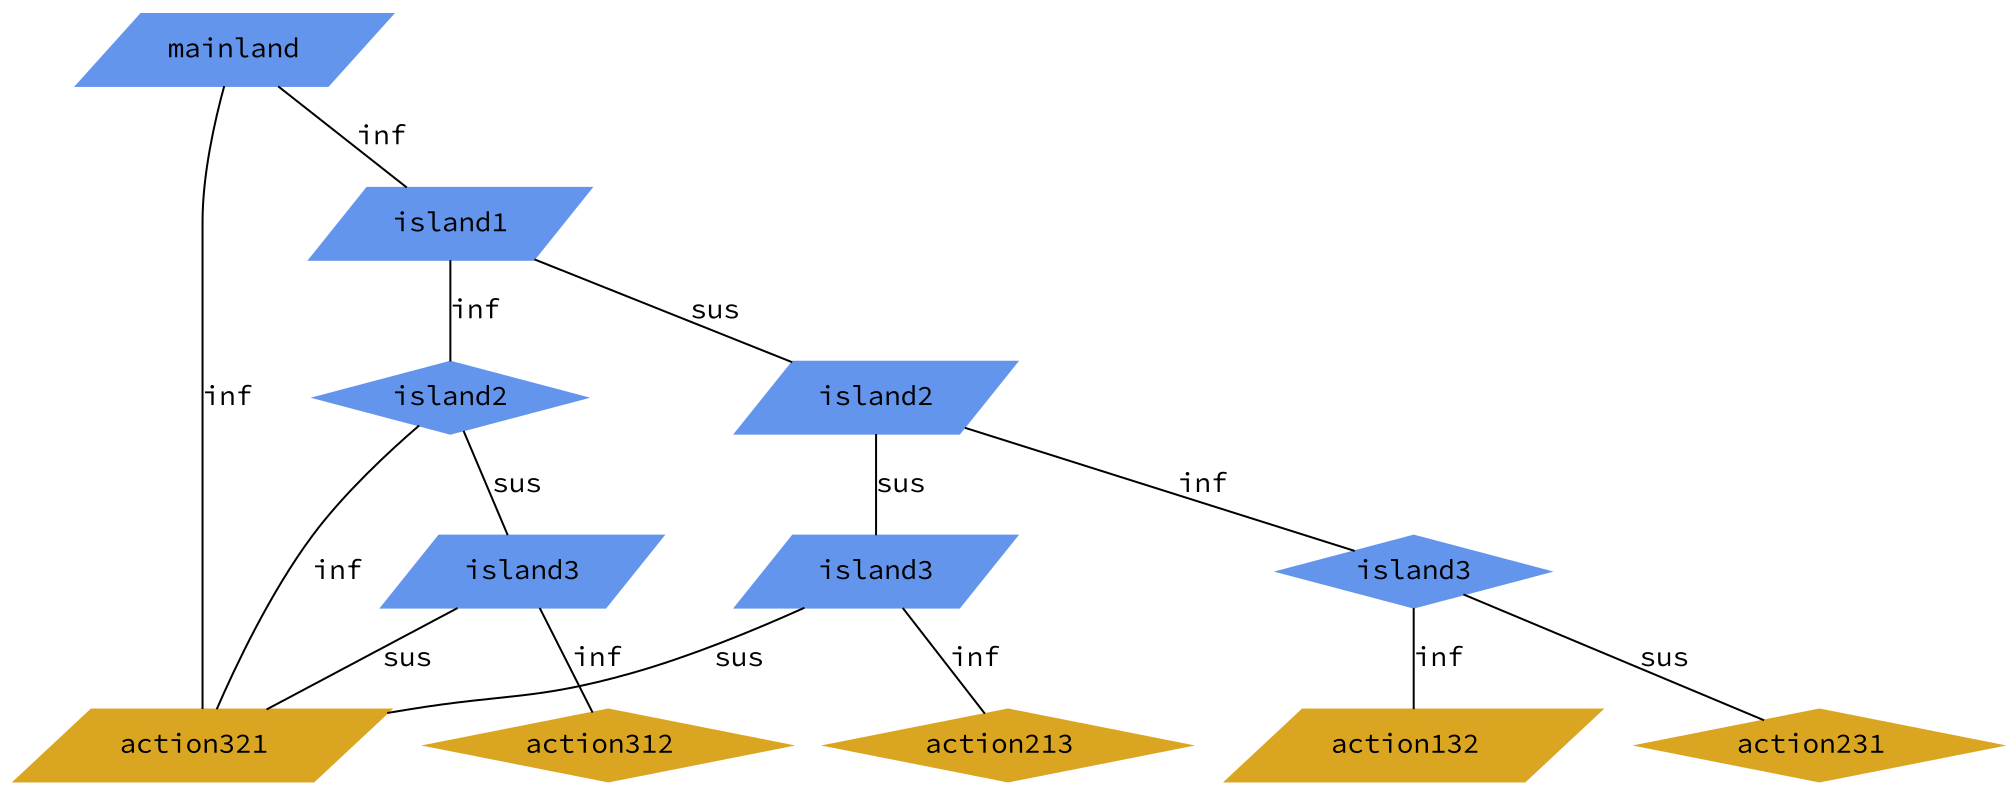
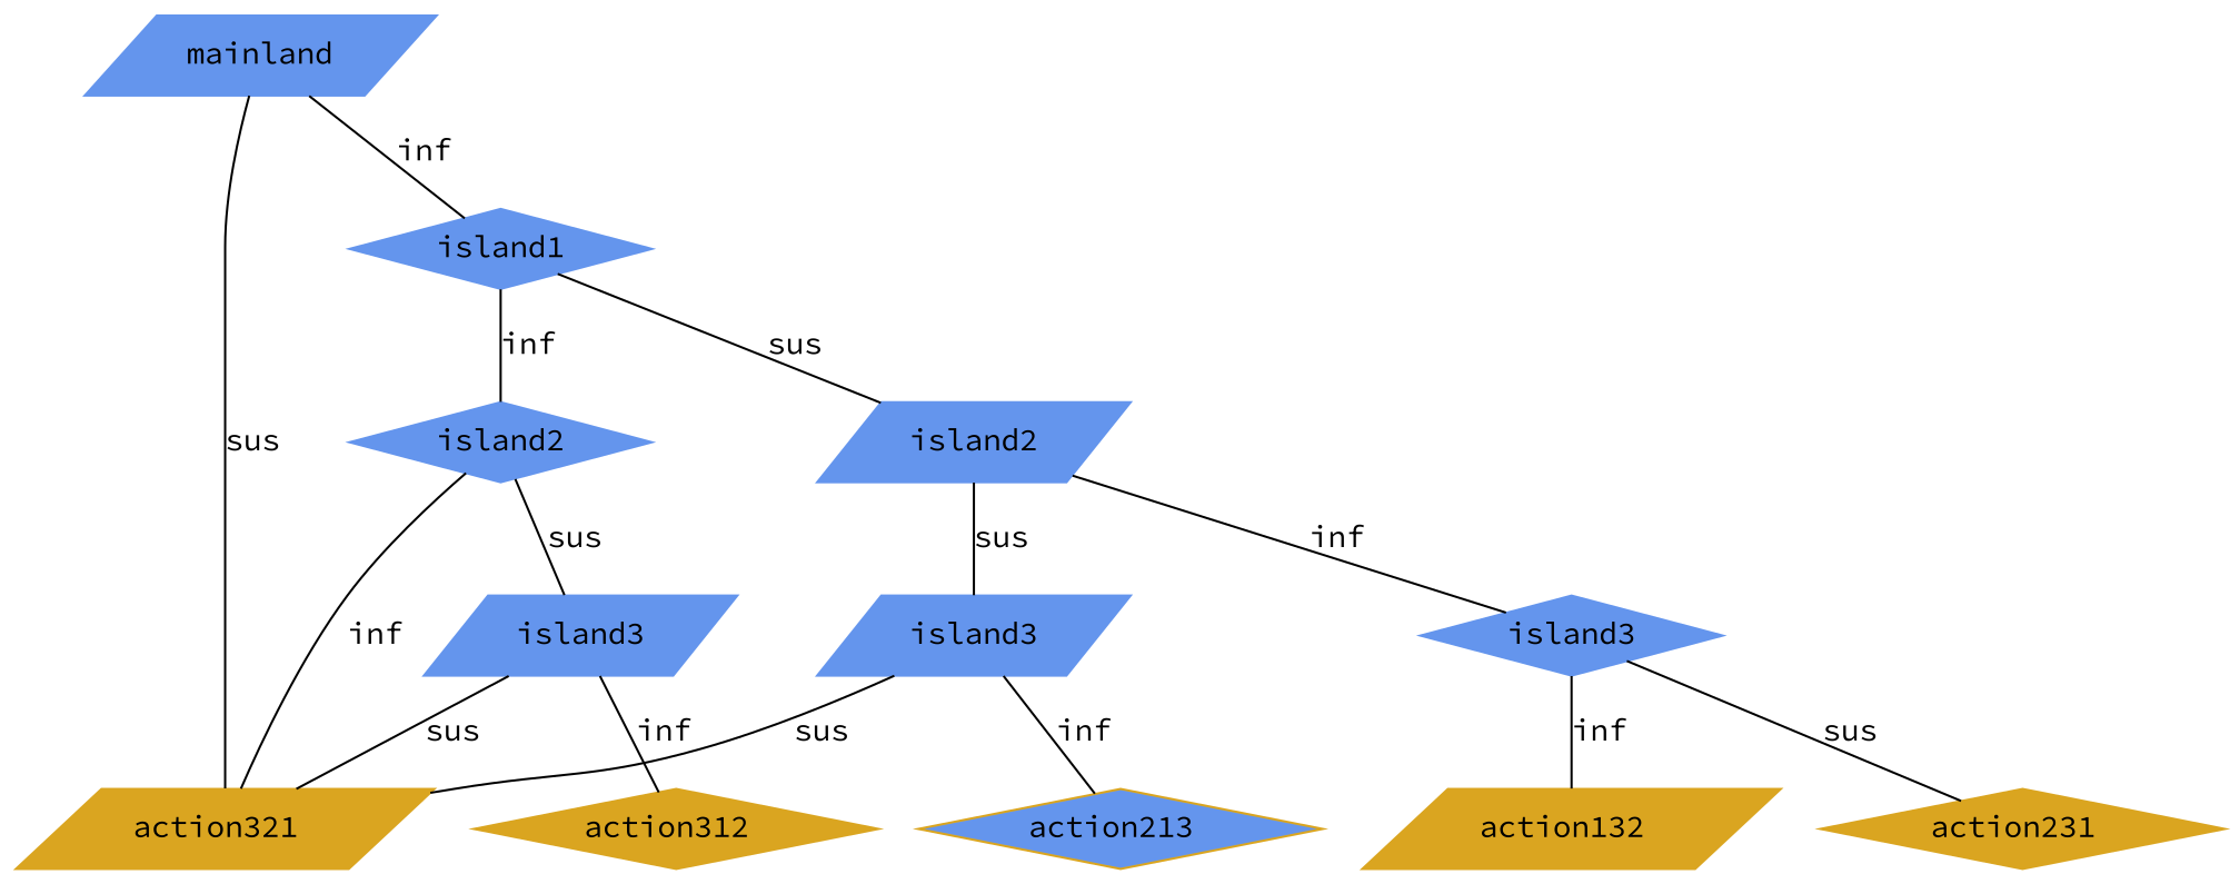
  digraph {
    fontname="Source Code Pro"
    node [color=cornflowerblue fontname="Source Code Pro" shape=parallelogram style=filled]
    edge [dir=none fontname="Source Code Pro"]
    n1 [label=mainland]
-   n2 [label=island1]
+   n2 [label=island1 shape=diamond]
    n3 [label=island2]
    n4 [label=island3]
    n5 [color=goldenrod label="action321 "]
-   n6 [color=goldenrod label="action213 " shape=diamond]
+   n6 [color=goldenrod label="action213 " shape=diamond fillcolor=cornflowerblue]
    n7 [label=island3 shape=diamond]
    n8 [color=goldenrod label="action231 " shape=diamond]
    n9 [color=goldenrod label="action132 "]
    n10 [label=island2 shape=diamond]
    n11 [label=island3]
    n12 [color=goldenrod label="action312 " shape=diamond]
    subgraph sub_1 {
      rank=same
      n1
    }
    subgraph sub_2 {
      rank=same
      n2
    }
    subgraph sub_3 {
      rank=same
      n3
    }
    subgraph sub_4 {
      rank=same
      n4
    }
    subgraph sub_5 {
      rank=same
      n5
    }
    subgraph sub_6 {
      rank=same
      n6
    }
    subgraph sub_7 {
      rank=same
      n7
    }
    subgraph sub_8 {
      rank=same
      n8
    }
    subgraph sub_9 {
      rank=same
      n9
    }
    subgraph sub_10 {
      rank=same
      n10
    }
    subgraph sub_11 {
      rank=same
      n11
    }
    subgraph sub_12 {
      rank=same
      n12
    }
    n1 -> n2 [label=inf]
-   n1 -> n5 [label=inf]
+   n1 -> n5 [label=sus]
    n2 -> n3 [label=sus]
    n2 -> n10 [label=inf]
    n3 -> n4 [label=sus]
    n3 -> n7 [label=inf]
    n4 -> n5 [label=sus]
    n4 -> n6 [label=inf]
    n7 -> n8 [label=sus]
    n7 -> n9 [label=inf]
    n10 -> n5 [label=inf]
    n10 -> n11 [label=sus]
    n11 -> n5 [label=sus]
    n11 -> n12 [label=inf]
  }
